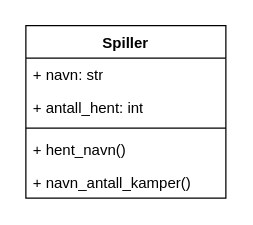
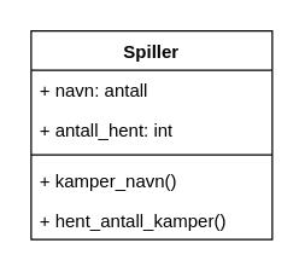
  <mxCell id="0" />
  <mxCell id="1" parent="0" />
  <mxCell id="2" value="Spiller" style="swimlane;fontStyle=1;align=center;verticalAlign=top;childLayout=stackLayout;horizontal=1;startSize=26;horizontalStack=0;resizeParent=1;resizeParentMax=0;resizeLast=0;collapsible=1;marginBottom=0;whiteSpace=wrap;html=1;" vertex="1" parent="1"><mxGeometry x="20" y="20" width="160" height="138" as="geometry" /></mxCell>
- <mxCell id="3" value="+ navn: str" style="text;strokeColor=none;fillColor=none;align=left;verticalAlign=top;spacingLeft=4;spacingRight=4;overflow=hidden;rotatable=0;points=[[0,0.5],[1,0.5]];portConstraint=eastwest;whiteSpace=wrap;html=1;" vertex="1" parent="2"><mxGeometry y="26" width="160" height="26" as="geometry" /></mxCell>
+ <mxCell id="3" value="+ navn: antall" style="text;strokeColor=none;fillColor=none;align=left;verticalAlign=top;spacingLeft=4;spacingRight=4;overflow=hidden;rotatable=0;points=[[0,0.5],[1,0.5]];portConstraint=eastwest;whiteSpace=wrap;html=1;" vertex="1" parent="2"><mxGeometry y="26" width="160" height="26" as="geometry" /></mxCell>
  <mxCell id="4" value="+ antall_hent: int" style="text;strokeColor=none;fillColor=none;align=left;verticalAlign=top;spacingLeft=4;spacingRight=4;overflow=hidden;rotatable=0;points=[[0,0.5],[1,0.5]];portConstraint=eastwest;whiteSpace=wrap;html=1;" vertex="1" parent="2"><mxGeometry y="52" width="160" height="26" as="geometry" /></mxCell>
  <mxCell id="5" value="" style="line;strokeWidth=1;fillColor=none;align=left;verticalAlign=middle;spacingTop=-1;spacingLeft=3;spacingRight=3;rotatable=0;labelPosition=right;points=[];portConstraint=eastwest;strokeColor=inherit;" vertex="1" parent="2"><mxGeometry y="78" width="160" height="8" as="geometry" /></mxCell>
- <mxCell id="6" value="+ hent_navn()" style="text;strokeColor=none;fillColor=none;align=left;verticalAlign=top;spacingLeft=4;spacingRight=4;overflow=hidden;rotatable=0;points=[[0,0.5],[1,0.5]];portConstraint=eastwest;whiteSpace=wrap;html=1;" vertex="1" parent="2"><mxGeometry y="86" width="160" height="26" as="geometry" /></mxCell>
- <mxCell id="7" value="+ navn_antall_kamper()" style="text;strokeColor=none;fillColor=none;align=left;verticalAlign=top;spacingLeft=4;spacingRight=4;overflow=hidden;rotatable=0;points=[[0,0.5],[1,0.5]];portConstraint=eastwest;whiteSpace=wrap;html=1;" vertex="1" parent="2"><mxGeometry y="112" width="160" height="26" as="geometry" /></mxCell>
+ <mxCell id="6" value="+ kamper_navn()" style="text;strokeColor=none;fillColor=none;align=left;verticalAlign=top;spacingLeft=4;spacingRight=4;overflow=hidden;rotatable=0;points=[[0,0.5],[1,0.5]];portConstraint=eastwest;whiteSpace=wrap;html=1;" vertex="1" parent="2"><mxGeometry y="86" width="160" height="26" as="geometry" /></mxCell>
+ <mxCell id="7" value="+ hent_antall_kamper()" style="text;strokeColor=none;fillColor=none;align=left;verticalAlign=top;spacingLeft=4;spacingRight=4;overflow=hidden;rotatable=0;points=[[0,0.5],[1,0.5]];portConstraint=eastwest;whiteSpace=wrap;html=1;" vertex="1" parent="2"><mxGeometry y="112" width="160" height="26" as="geometry" /></mxCell>
